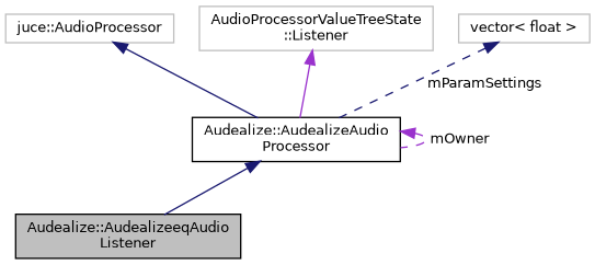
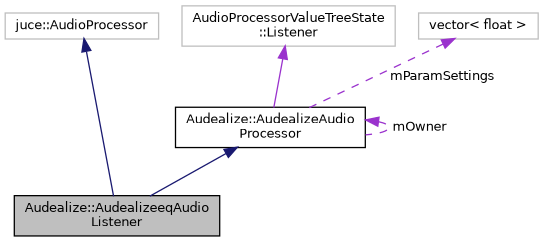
  digraph {
    node [color=grey75 fillcolor=white fontname=Helvetica fontsize=10 shape=record style=filled]
    edge [color=darkorchid3 dir=back fontname=Helvetica fontsize=10 labelfontname=Helvetica labelfontsize=10 style=solid]
    n1 [color=black fillcolor=grey75 fontcolor=black height=0.2 label="Audealize::AudealizeeqAudio\lListener" width=0.4]
    n2 [color=black height=0.2 label="Audealize::AudealizeAudio\lProcessor" width=0.4]
    n3 [height=0.2 label="juce::AudioProcessor" width=0.4]
    n4 [height=0.2 label="AudioProcessorValueTreeState\l::Listener" width=0.4]
    n5 [height=0.2 label="vector\< float \>" width=0.4]
    n2 -> n1 [color=midnightblue]
    n2 -> n2 [label=" mOwner" style=dashed]
-   n3 -> n2 [color=midnightblue]
+   n3 -> n1 [color=midnightblue]
    n4 -> n2
-   n5 -> n2 [color=midnightblue label=" mParamSettings" style=dashed]
+   n5 -> n2 [label=" mParamSettings" style=dashed]
  }
